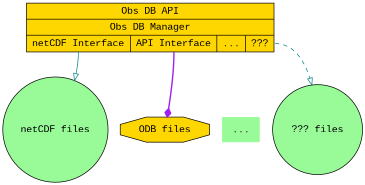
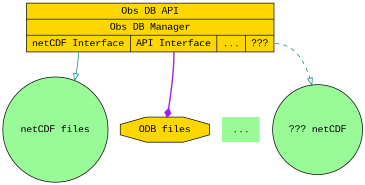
  digraph {
    fontname="Liberation Mono"
    node [fillcolor=palegreen fontname="Liberation Mono" shape=circle style=filled]
    edge [arrowhead=onormal color=teal fontname="Liberation Mono"]
    n1 [label="netCDF files"]
    n2 [fillcolor=gold label="ODB files" shape=octagon]
    n3 [label="..." shape=none]
-   n4 [label="??? files"]
+   n4 [label="??? netCDF"]
    n5 [fillcolor=gold label="{Obs DB API|Obs DB Manager|{<nc1>netCDF Interface|<odb1>API Interface|<extra1>...|<extra2>???}}" shape=record]
    n5 -> n1 [style=solid tailport=nc1]
    n5 -> n2 [arrowhead=diamond color=purple style=bold tailport=odb1]
    n5 -> n3 [style=invis tailport=extra1 arrowhead="" color=""]
    n5 -> n4 [style=dashed tailport=extra2]
  }
